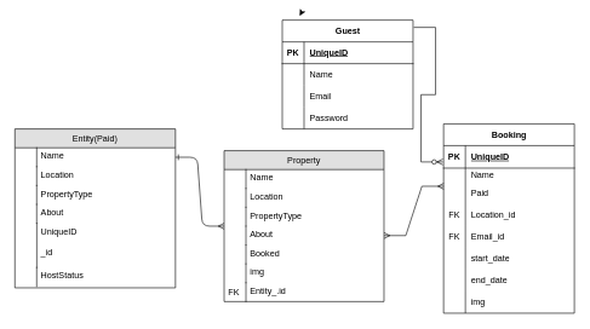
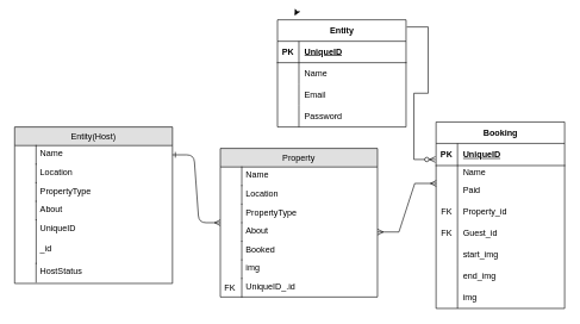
  <mxCell id="0" />
  <mxCell id="1" parent="0" />
- <mxCell id="2" value="Entity(Paid)" style="swimlane;fontStyle=0;childLayout=stackLayout;horizontal=1;startSize=26;fillColor=#e0e0e0;horizontalStack=0;resizeParent=1;resizeLast=0;collapsible=1;marginBottom=0;swimlaneFillColor=#ffffff;align=center;" vertex="1" parent="1"><mxGeometry x="20" y="177" width="221" height="219" as="geometry"><mxRectangle x="-74" y="84" width="200" height="26" as="alternateBounds" /></mxGeometry></mxCell>
+ <mxCell id="2" value="Entity(Host)" style="swimlane;fontStyle=0;childLayout=stackLayout;horizontal=1;startSize=26;fillColor=#e0e0e0;horizontalStack=0;resizeParent=1;resizeLast=0;collapsible=1;marginBottom=0;swimlaneFillColor=#ffffff;align=center;" vertex="1" parent="1"><mxGeometry x="20" y="177" width="221" height="219" as="geometry"><mxRectangle x="-74" y="84" width="200" height="26" as="alternateBounds" /></mxGeometry></mxCell>
  <mxCell id="3" value="Name" style="shape=partialRectangle;top=0;left=0;right=0;bottom=0;align=left;verticalAlign=top;spacingTop=-2;fillColor=none;spacingLeft=34;spacingRight=4;overflow=hidden;rotatable=0;points=[[0,0.5],[1,0.5]];portConstraint=eastwest;dropTarget=0;" vertex="1" parent="2"><mxGeometry y="26" width="221" height="26" as="geometry" /></mxCell>
  <mxCell id="4" value="" style="shape=partialRectangle;top=0;left=0;bottom=0;fillColor=none;align=left;verticalAlign=middle;spacingLeft=4;spacingRight=4;overflow=hidden;rotatable=0;points=[];portConstraint=eastwest;part=1;" vertex="1" connectable="0" parent="3"><mxGeometry width="30" height="26" as="geometry" /></mxCell>
  <mxCell id="5" value="Location" style="shape=partialRectangle;top=0;left=0;right=0;bottom=0;align=left;verticalAlign=top;spacingTop=-2;fillColor=none;spacingLeft=34;spacingRight=4;overflow=hidden;rotatable=0;points=[[0,0.5],[1,0.5]];portConstraint=eastwest;dropTarget=0;" vertex="1" parent="2"><mxGeometry y="52" width="221" height="26" as="geometry" /></mxCell>
  <mxCell id="6" value="" style="shape=partialRectangle;top=0;left=0;bottom=0;fillColor=none;align=left;verticalAlign=middle;spacingLeft=4;spacingRight=4;overflow=hidden;rotatable=0;points=[];portConstraint=eastwest;part=1;" vertex="1" connectable="0" parent="5"><mxGeometry width="30" height="26" as="geometry" /></mxCell>
  <mxCell id="7" value="PropertyType" style="shape=partialRectangle;top=0;left=0;right=0;bottom=0;align=left;verticalAlign=top;spacingTop=-2;fillColor=none;spacingLeft=34;spacingRight=4;overflow=hidden;rotatable=0;points=[[0,0.5],[1,0.5]];portConstraint=eastwest;dropTarget=0;" vertex="1" parent="2"><mxGeometry y="78" width="221" height="26" as="geometry" /></mxCell>
  <mxCell id="8" value="" style="shape=partialRectangle;top=0;left=0;bottom=0;fillColor=none;align=left;verticalAlign=middle;spacingLeft=4;spacingRight=4;overflow=hidden;rotatable=0;points=[];portConstraint=eastwest;part=1;" vertex="1" connectable="0" parent="7"><mxGeometry width="30" height="26" as="geometry" /></mxCell>
  <mxCell id="9" value="About" style="shape=partialRectangle;top=0;left=0;right=0;bottom=0;align=left;verticalAlign=top;spacingTop=-2;fillColor=none;spacingLeft=34;spacingRight=4;overflow=hidden;rotatable=0;points=[[0,0.5],[1,0.5]];portConstraint=eastwest;dropTarget=0;" vertex="1" parent="2"><mxGeometry y="104" width="221" height="26" as="geometry" /></mxCell>
  <mxCell id="10" value="" style="shape=partialRectangle;top=0;left=0;bottom=0;fillColor=none;align=left;verticalAlign=middle;spacingLeft=4;spacingRight=4;overflow=hidden;rotatable=0;points=[];portConstraint=eastwest;part=1;" vertex="1" connectable="0" parent="9"><mxGeometry width="30" height="26" as="geometry" /></mxCell>
  <mxCell id="11" value="UniqueID&#10;&#10;_id " style="shape=partialRectangle;top=0;left=0;right=0;bottom=0;align=left;verticalAlign=top;spacingTop=-2;fillColor=none;spacingLeft=34;spacingRight=4;overflow=hidden;rotatable=0;points=[[0,0.5],[1,0.5]];portConstraint=eastwest;dropTarget=0;" vertex="1" parent="2"><mxGeometry y="130" width="221" height="61" as="geometry" /></mxCell>
  <mxCell id="12" value="" style="shape=partialRectangle;top=0;left=0;bottom=0;fillColor=none;align=left;verticalAlign=middle;spacingLeft=4;spacingRight=4;overflow=hidden;rotatable=0;points=[];portConstraint=eastwest;part=1;" vertex="1" connectable="0" parent="11"><mxGeometry width="30.136" height="61.0" as="geometry" /></mxCell>
  <mxCell id="13" value="HostStatus" style="shape=partialRectangle;top=0;left=0;right=0;bottom=0;align=left;verticalAlign=top;spacingTop=-2;fillColor=none;spacingLeft=34;spacingRight=4;overflow=hidden;rotatable=0;points=[[0,0.5],[1,0.5]];portConstraint=eastwest;dropTarget=0;" vertex="1" parent="2"><mxGeometry y="191" width="221" height="26" as="geometry" /></mxCell>
  <mxCell id="14" value="" style="shape=partialRectangle;top=0;left=0;bottom=0;fillColor=none;align=left;verticalAlign=middle;spacingLeft=4;spacingRight=4;overflow=hidden;rotatable=0;points=[];portConstraint=eastwest;part=1;" vertex="1" connectable="0" parent="13"><mxGeometry width="30" height="26" as="geometry" /></mxCell>
  <mxCell id="15" style="edgeStyle=entityRelationEdgeStyle;html=1;startArrow=ERmany;startFill=0;endArrow=ERone;endFill=0;jettySize=auto;orthogonalLoop=1;rounded=1;" edge="1" parent="1" source="16" target="3"><mxGeometry relative="1" as="geometry" /></mxCell>
  <mxCell id="16" value="Property" style="swimlane;fontStyle=0;childLayout=stackLayout;horizontal=1;startSize=26;fillColor=#e0e0e0;horizontalStack=0;resizeParent=1;resizeLast=0;collapsible=1;marginBottom=0;swimlaneFillColor=#ffffff;align=center;" vertex="1" parent="1"><mxGeometry x="308" y="207" width="220" height="208" as="geometry" /></mxCell>
  <mxCell id="17" value="Name" style="shape=partialRectangle;top=0;left=0;right=0;bottom=0;align=left;verticalAlign=top;spacingTop=-2;fillColor=none;spacingLeft=34;spacingRight=4;overflow=hidden;rotatable=0;points=[[0,0.5],[1,0.5]];portConstraint=eastwest;dropTarget=0;" vertex="1" parent="16"><mxGeometry y="26" width="220" height="26" as="geometry" /></mxCell>
  <mxCell id="18" value="" style="shape=partialRectangle;top=0;left=0;bottom=0;fillColor=none;align=left;verticalAlign=middle;spacingLeft=4;spacingRight=4;overflow=hidden;rotatable=0;points=[];portConstraint=eastwest;part=1;" vertex="1" connectable="0" parent="17"><mxGeometry width="30" height="26" as="geometry" /></mxCell>
  <mxCell id="19" value="Location" style="shape=partialRectangle;top=0;left=0;right=0;bottom=0;align=left;verticalAlign=top;spacingTop=-2;fillColor=none;spacingLeft=34;spacingRight=4;overflow=hidden;rotatable=0;points=[[0,0.5],[1,0.5]];portConstraint=eastwest;dropTarget=0;" vertex="1" parent="16"><mxGeometry y="52" width="220" height="26" as="geometry" /></mxCell>
  <mxCell id="20" value="" style="shape=partialRectangle;top=0;left=0;bottom=0;fillColor=none;align=left;verticalAlign=middle;spacingLeft=4;spacingRight=4;overflow=hidden;rotatable=0;points=[];portConstraint=eastwest;part=1;" vertex="1" connectable="0" parent="19"><mxGeometry width="30" height="26" as="geometry" /></mxCell>
  <mxCell id="21" value="PropertyType" style="shape=partialRectangle;top=0;left=0;right=0;bottom=0;align=left;verticalAlign=top;spacingTop=-2;fillColor=none;spacingLeft=34;spacingRight=4;overflow=hidden;rotatable=0;points=[[0,0.5],[1,0.5]];portConstraint=eastwest;dropTarget=0;" vertex="1" parent="16"><mxGeometry y="78" width="220" height="26" as="geometry" /></mxCell>
  <mxCell id="22" value="" style="shape=partialRectangle;top=0;left=0;bottom=0;fillColor=none;align=left;verticalAlign=middle;spacingLeft=4;spacingRight=4;overflow=hidden;rotatable=0;points=[];portConstraint=eastwest;part=1;" vertex="1" connectable="0" parent="21"><mxGeometry width="30" height="26" as="geometry" /></mxCell>
  <mxCell id="23" value="About" style="shape=partialRectangle;top=0;left=0;right=0;bottom=0;align=left;verticalAlign=top;spacingTop=-2;fillColor=none;spacingLeft=34;spacingRight=4;overflow=hidden;rotatable=0;points=[[0,0.5],[1,0.5]];portConstraint=eastwest;dropTarget=0;" vertex="1" parent="16"><mxGeometry y="104" width="220" height="26" as="geometry" /></mxCell>
  <mxCell id="24" value="" style="shape=partialRectangle;top=0;left=0;bottom=0;fillColor=none;align=left;verticalAlign=middle;spacingLeft=4;spacingRight=4;overflow=hidden;rotatable=0;points=[];portConstraint=eastwest;part=1;" vertex="1" connectable="0" parent="23"><mxGeometry width="30" height="26" as="geometry" /></mxCell>
  <mxCell id="25" value="Booked" style="shape=partialRectangle;top=0;left=0;right=0;bottom=0;align=left;verticalAlign=top;spacingTop=-2;fillColor=none;spacingLeft=34;spacingRight=4;overflow=hidden;rotatable=0;points=[[0,0.5],[1,0.5]];portConstraint=eastwest;dropTarget=0;" vertex="1" parent="16"><mxGeometry y="130" width="220" height="26" as="geometry" /></mxCell>
  <mxCell id="26" value="" style="shape=partialRectangle;top=0;left=0;bottom=0;fillColor=none;align=left;verticalAlign=middle;spacingLeft=4;spacingRight=4;overflow=hidden;rotatable=0;points=[];portConstraint=eastwest;part=1;" vertex="1" connectable="0" parent="25"><mxGeometry width="30" height="26" as="geometry" /></mxCell>
  <mxCell id="27" value="img" style="shape=partialRectangle;top=0;left=0;right=0;bottom=0;align=left;verticalAlign=top;spacingTop=-2;fillColor=none;spacingLeft=34;spacingRight=4;overflow=hidden;rotatable=0;points=[[0,0.5],[1,0.5]];portConstraint=eastwest;dropTarget=0;" vertex="1" parent="16"><mxGeometry y="156" width="220" height="26" as="geometry" /></mxCell>
  <mxCell id="28" value="" style="shape=partialRectangle;top=0;left=0;bottom=0;fillColor=none;align=left;verticalAlign=middle;spacingLeft=4;spacingRight=4;overflow=hidden;rotatable=0;points=[];portConstraint=eastwest;part=1;" vertex="1" connectable="0" parent="27"><mxGeometry width="30" height="26" as="geometry" /></mxCell>
- <mxCell id="29" value="Entity_.id" style="shape=partialRectangle;top=0;left=0;right=0;bottom=0;align=left;verticalAlign=top;spacingTop=-2;fillColor=none;spacingLeft=34;spacingRight=4;overflow=hidden;rotatable=0;points=[[0,0.5],[1,0.5]];portConstraint=eastwest;dropTarget=0;" vertex="1" parent="16"><mxGeometry y="182" width="220" height="26" as="geometry" /></mxCell>
+ <mxCell id="29" value="UniqueID_.id" style="shape=partialRectangle;top=0;left=0;right=0;bottom=0;align=left;verticalAlign=top;spacingTop=-2;fillColor=none;spacingLeft=34;spacingRight=4;overflow=hidden;rotatable=0;points=[[0,0.5],[1,0.5]];portConstraint=eastwest;dropTarget=0;" vertex="1" parent="16"><mxGeometry y="182" width="220" height="26" as="geometry" /></mxCell>
  <mxCell id="30" value="FK" style="shape=partialRectangle;top=0;left=0;bottom=0;fillColor=none;align=left;verticalAlign=middle;spacingLeft=4;spacingRight=4;overflow=hidden;rotatable=0;points=[];portConstraint=eastwest;part=1;" vertex="1" connectable="0" parent="29"><mxGeometry width="30" height="26" as="geometry" /></mxCell>
  <mxCell id="31" value="" style="edgeStyle=none;orthogonalLoop=1;jettySize=auto;html=1;rounded=0;" edge="1" parent="1"><mxGeometry width="80" relative="1" as="geometry"><mxPoint x="412.552" y="20" as="sourcePoint" /><mxPoint x="412" y="21" as="targetPoint" /><Array as="points" /></mxGeometry></mxCell>
- <mxCell id="32" value="Guest" style="shape=table;startSize=30;container=1;collapsible=1;childLayout=tableLayout;fixedRows=1;rowLines=0;fontStyle=1;align=center;resizeLast=1;html=1;" vertex="1" parent="1"><mxGeometry x="388" y="27" width="180" height="150" as="geometry" /></mxCell>
+ <mxCell id="32" value="Entity" style="shape=table;startSize=30;container=1;collapsible=1;childLayout=tableLayout;fixedRows=1;rowLines=0;fontStyle=1;align=center;resizeLast=1;html=1;" vertex="1" parent="1"><mxGeometry x="388" y="27" width="180" height="150" as="geometry" /></mxCell>
  <mxCell id="33" value="" style="shape=tableRow;horizontal=0;startSize=0;swimlaneHead=0;swimlaneBody=0;fillColor=none;collapsible=0;dropTarget=0;points=[[0,0.5],[1,0.5]];portConstraint=eastwest;top=0;left=0;right=0;bottom=1;" vertex="1" parent="32"><mxGeometry y="30" width="180" height="30" as="geometry" /></mxCell>
  <mxCell id="34" value="PK" style="shape=partialRectangle;connectable=0;fillColor=none;top=0;left=0;bottom=0;right=0;fontStyle=1;overflow=hidden;whiteSpace=wrap;html=1;" vertex="1" parent="33"><mxGeometry width="30" height="30" as="geometry"><mxRectangle width="30" height="30" as="alternateBounds" /></mxGeometry></mxCell>
  <mxCell id="35" value="UniqueID" style="shape=partialRectangle;connectable=0;fillColor=none;top=0;left=0;bottom=0;right=0;align=left;spacingLeft=6;fontStyle=5;overflow=hidden;whiteSpace=wrap;html=1;" vertex="1" parent="33"><mxGeometry x="30" width="150" height="30" as="geometry"><mxRectangle width="150" height="30" as="alternateBounds" /></mxGeometry></mxCell>
  <mxCell id="36" value="" style="shape=tableRow;horizontal=0;startSize=0;swimlaneHead=0;swimlaneBody=0;fillColor=none;collapsible=0;dropTarget=0;points=[[0,0.5],[1,0.5]];portConstraint=eastwest;top=0;left=0;right=0;bottom=0;" vertex="1" parent="32"><mxGeometry y="60" width="180" height="30" as="geometry" /></mxCell>
  <mxCell id="37" value="" style="shape=partialRectangle;connectable=0;fillColor=none;top=0;left=0;bottom=0;right=0;editable=1;overflow=hidden;whiteSpace=wrap;html=1;" vertex="1" parent="36"><mxGeometry width="30" height="30" as="geometry"><mxRectangle width="30" height="30" as="alternateBounds" /></mxGeometry></mxCell>
  <mxCell id="38" value="Name" style="shape=partialRectangle;connectable=0;fillColor=none;top=0;left=0;bottom=0;right=0;align=left;spacingLeft=6;overflow=hidden;whiteSpace=wrap;html=1;" vertex="1" parent="36"><mxGeometry x="30" width="150" height="30" as="geometry"><mxRectangle width="150" height="30" as="alternateBounds" /></mxGeometry></mxCell>
  <mxCell id="39" value="" style="shape=tableRow;horizontal=0;startSize=0;swimlaneHead=0;swimlaneBody=0;fillColor=none;collapsible=0;dropTarget=0;points=[[0,0.5],[1,0.5]];portConstraint=eastwest;top=0;left=0;right=0;bottom=0;" vertex="1" parent="32"><mxGeometry y="90" width="180" height="30" as="geometry" /></mxCell>
  <mxCell id="40" value="" style="shape=partialRectangle;connectable=0;fillColor=none;top=0;left=0;bottom=0;right=0;editable=1;overflow=hidden;whiteSpace=wrap;html=1;" vertex="1" parent="39"><mxGeometry width="30" height="30" as="geometry"><mxRectangle width="30" height="30" as="alternateBounds" /></mxGeometry></mxCell>
  <mxCell id="41" value="Email" style="shape=partialRectangle;connectable=0;fillColor=none;top=0;left=0;bottom=0;right=0;align=left;spacingLeft=6;overflow=hidden;whiteSpace=wrap;html=1;" vertex="1" parent="39"><mxGeometry x="30" width="150" height="30" as="geometry"><mxRectangle width="150" height="30" as="alternateBounds" /></mxGeometry></mxCell>
  <mxCell id="42" value="" style="shape=tableRow;horizontal=0;startSize=0;swimlaneHead=0;swimlaneBody=0;fillColor=none;collapsible=0;dropTarget=0;points=[[0,0.5],[1,0.5]];portConstraint=eastwest;top=0;left=0;right=0;bottom=0;" vertex="1" parent="32"><mxGeometry y="120" width="180" height="30" as="geometry" /></mxCell>
  <mxCell id="43" value="" style="shape=partialRectangle;connectable=0;fillColor=none;top=0;left=0;bottom=0;right=0;editable=1;overflow=hidden;whiteSpace=wrap;html=1;" vertex="1" parent="42"><mxGeometry width="30" height="30" as="geometry"><mxRectangle width="30" height="30" as="alternateBounds" /></mxGeometry></mxCell>
  <mxCell id="44" value="Password" style="shape=partialRectangle;connectable=0;fillColor=none;top=0;left=0;bottom=0;right=0;align=left;spacingLeft=6;overflow=hidden;whiteSpace=wrap;html=1;" vertex="1" parent="42"><mxGeometry x="30" width="150" height="30" as="geometry"><mxRectangle width="150" height="30" as="alternateBounds" /></mxGeometry></mxCell>
  <mxCell id="45" value="" style="edgeStyle=entityRelationEdgeStyle;fontSize=12;html=1;endArrow=ERmany;startArrow=ERmany;rounded=0;entryX=0.001;entryY=0.167;entryDx=0;entryDy=0;entryPerimeter=0;" edge="1" parent="1" target="54" source="23"><mxGeometry width="100" height="100" relative="1" as="geometry"><mxPoint x="591" y="358" as="sourcePoint" /><mxPoint x="691" y="258" as="targetPoint" /></mxGeometry></mxCell>
  <mxCell id="46" value="" style="edgeStyle=entityRelationEdgeStyle;fontSize=12;html=1;endArrow=ERzeroToMany;endFill=1;rounded=0;" edge="1" parent="1"><mxGeometry width="100" height="100" relative="1" as="geometry"><mxPoint x="569" y="37" as="sourcePoint" /><mxPoint x="609" y="222.5" as="targetPoint" /></mxGeometry></mxCell>
  <mxCell id="47" value="Booking" style="shape=table;startSize=30;container=1;collapsible=1;childLayout=tableLayout;fixedRows=1;rowLines=0;fontStyle=1;align=center;resizeLast=1;html=1;" vertex="1" parent="1"><mxGeometry x="610" y="170" width="180" height="261" as="geometry" /></mxCell>
  <mxCell id="48" value="" style="shape=tableRow;horizontal=0;startSize=0;swimlaneHead=0;swimlaneBody=0;fillColor=none;collapsible=0;dropTarget=0;points=[[0,0.5],[1,0.5]];portConstraint=eastwest;top=0;left=0;right=0;bottom=1;" vertex="1" parent="47"><mxGeometry y="30" width="180" height="31" as="geometry" /></mxCell>
  <mxCell id="49" value="PK" style="shape=partialRectangle;connectable=0;fillColor=none;top=0;left=0;bottom=0;right=0;fontStyle=1;overflow=hidden;whiteSpace=wrap;html=1;" vertex="1" parent="48"><mxGeometry width="30" height="31" as="geometry"><mxRectangle width="30" height="31" as="alternateBounds" /></mxGeometry></mxCell>
  <mxCell id="50" value="UniqueID" style="shape=partialRectangle;connectable=0;fillColor=none;top=0;left=0;bottom=0;right=0;align=left;spacingLeft=6;fontStyle=5;overflow=hidden;whiteSpace=wrap;html=1;" vertex="1" parent="48"><mxGeometry x="30" width="150" height="31" as="geometry"><mxRectangle width="150" height="31" as="alternateBounds" /></mxGeometry></mxCell>
  <mxCell id="51" value="" style="shape=tableRow;horizontal=0;startSize=0;swimlaneHead=0;swimlaneBody=0;fillColor=none;collapsible=0;dropTarget=0;points=[[0,0.5],[1,0.5]];portConstraint=eastwest;top=0;left=0;right=0;bottom=0;" vertex="1" parent="47"><mxGeometry y="61" width="180" height="20" as="geometry" /></mxCell>
  <mxCell id="52" value="" style="shape=partialRectangle;connectable=0;fillColor=none;top=0;left=0;bottom=0;right=0;editable=1;overflow=hidden;whiteSpace=wrap;html=1;" vertex="1" parent="51"><mxGeometry width="30" height="20" as="geometry"><mxRectangle width="30" height="20" as="alternateBounds" /></mxGeometry></mxCell>
  <mxCell id="53" value="Name" style="shape=partialRectangle;connectable=0;fillColor=none;top=0;left=0;bottom=0;right=0;align=left;spacingLeft=6;overflow=hidden;whiteSpace=wrap;html=1;" vertex="1" parent="51"><mxGeometry x="30" width="150" height="20" as="geometry"><mxRectangle width="150" height="20" as="alternateBounds" /></mxGeometry></mxCell>
  <mxCell id="54" value="" style="shape=tableRow;horizontal=0;startSize=0;swimlaneHead=0;swimlaneBody=0;fillColor=none;collapsible=0;dropTarget=0;points=[[0,0.5],[1,0.5]];portConstraint=eastwest;top=0;left=0;right=0;bottom=0;" vertex="1" parent="47"><mxGeometry y="81" width="180" height="30" as="geometry" /></mxCell>
  <mxCell id="55" value="" style="shape=partialRectangle;connectable=0;fillColor=none;top=0;left=0;bottom=0;right=0;editable=1;overflow=hidden;whiteSpace=wrap;html=1;" vertex="1" parent="54"><mxGeometry width="30" height="30" as="geometry"><mxRectangle width="30" height="30" as="alternateBounds" /></mxGeometry></mxCell>
  <mxCell id="56" value="Paid" style="shape=partialRectangle;connectable=0;fillColor=none;top=0;left=0;bottom=0;right=0;align=left;spacingLeft=6;overflow=hidden;whiteSpace=wrap;html=1;" vertex="1" parent="54"><mxGeometry x="30" width="150" height="30" as="geometry"><mxRectangle width="150" height="30" as="alternateBounds" /></mxGeometry></mxCell>
  <mxCell id="57" value="" style="shape=tableRow;horizontal=0;startSize=0;swimlaneHead=0;swimlaneBody=0;fillColor=none;collapsible=0;dropTarget=0;points=[[0,0.5],[1,0.5]];portConstraint=eastwest;top=0;left=0;right=0;bottom=0;" vertex="1" parent="47"><mxGeometry y="111" width="180" height="30" as="geometry" /></mxCell>
  <mxCell id="58" value="FK" style="shape=partialRectangle;connectable=0;fillColor=none;top=0;left=0;bottom=0;right=0;editable=1;overflow=hidden;whiteSpace=wrap;html=1;" vertex="1" parent="57"><mxGeometry width="30" height="30" as="geometry"><mxRectangle width="30" height="30" as="alternateBounds" /></mxGeometry></mxCell>
- <mxCell id="59" value="Location_id" style="shape=partialRectangle;connectable=0;fillColor=none;top=0;left=0;bottom=0;right=0;align=left;spacingLeft=6;overflow=hidden;whiteSpace=wrap;html=1;" vertex="1" parent="57"><mxGeometry x="30" width="150" height="30" as="geometry"><mxRectangle width="150" height="30" as="alternateBounds" /></mxGeometry></mxCell>
+ <mxCell id="59" value="Property_id" style="shape=partialRectangle;connectable=0;fillColor=none;top=0;left=0;bottom=0;right=0;align=left;spacingLeft=6;overflow=hidden;whiteSpace=wrap;html=1;" vertex="1" parent="57"><mxGeometry x="30" width="150" height="30" as="geometry"><mxRectangle width="150" height="30" as="alternateBounds" /></mxGeometry></mxCell>
  <mxCell id="60" value="" style="shape=tableRow;horizontal=0;startSize=0;swimlaneHead=0;swimlaneBody=0;fillColor=none;collapsible=0;dropTarget=0;points=[[0,0.5],[1,0.5]];portConstraint=eastwest;top=0;left=0;right=0;bottom=0;" vertex="1" parent="47"><mxGeometry y="141" width="180" height="30" as="geometry" /></mxCell>
  <mxCell id="61" value="FK" style="shape=partialRectangle;connectable=0;fillColor=none;top=0;left=0;bottom=0;right=0;editable=1;overflow=hidden;whiteSpace=wrap;html=1;" vertex="1" parent="60"><mxGeometry width="30" height="30" as="geometry"><mxRectangle width="30" height="30" as="alternateBounds" /></mxGeometry></mxCell>
- <mxCell id="62" value="Email_id" style="shape=partialRectangle;connectable=0;fillColor=none;top=0;left=0;bottom=0;right=0;align=left;spacingLeft=6;overflow=hidden;whiteSpace=wrap;html=1;" vertex="1" parent="60"><mxGeometry x="30" width="150" height="30" as="geometry"><mxRectangle width="150" height="30" as="alternateBounds" /></mxGeometry></mxCell>
+ <mxCell id="62" value="Guest_id" style="shape=partialRectangle;connectable=0;fillColor=none;top=0;left=0;bottom=0;right=0;align=left;spacingLeft=6;overflow=hidden;whiteSpace=wrap;html=1;" vertex="1" parent="60"><mxGeometry x="30" width="150" height="30" as="geometry"><mxRectangle width="150" height="30" as="alternateBounds" /></mxGeometry></mxCell>
  <mxCell id="63" value="" style="shape=tableRow;horizontal=0;startSize=0;swimlaneHead=0;swimlaneBody=0;fillColor=none;collapsible=0;dropTarget=0;points=[[0,0.5],[1,0.5]];portConstraint=eastwest;top=0;left=0;right=0;bottom=0;" vertex="1" parent="47"><mxGeometry y="171" width="180" height="30" as="geometry" /></mxCell>
  <mxCell id="64" value="" style="shape=partialRectangle;connectable=0;fillColor=none;top=0;left=0;bottom=0;right=0;editable=1;overflow=hidden;whiteSpace=wrap;html=1;" vertex="1" parent="63"><mxGeometry width="30" height="30" as="geometry"><mxRectangle width="30" height="30" as="alternateBounds" /></mxGeometry></mxCell>
- <mxCell id="65" value="start_date" style="shape=partialRectangle;connectable=0;fillColor=none;top=0;left=0;bottom=0;right=0;align=left;spacingLeft=6;overflow=hidden;whiteSpace=wrap;html=1;" vertex="1" parent="63"><mxGeometry x="30" width="150" height="30" as="geometry"><mxRectangle width="150" height="30" as="alternateBounds" /></mxGeometry></mxCell>
+ <mxCell id="65" value="start_img" style="shape=partialRectangle;connectable=0;fillColor=none;top=0;left=0;bottom=0;right=0;align=left;spacingLeft=6;overflow=hidden;whiteSpace=wrap;html=1;" vertex="1" parent="63"><mxGeometry x="30" width="150" height="30" as="geometry"><mxRectangle width="150" height="30" as="alternateBounds" /></mxGeometry></mxCell>
  <mxCell id="66" value="" style="shape=tableRow;horizontal=0;startSize=0;swimlaneHead=0;swimlaneBody=0;fillColor=none;collapsible=0;dropTarget=0;points=[[0,0.5],[1,0.5]];portConstraint=eastwest;top=0;left=0;right=0;bottom=0;" vertex="1" parent="47"><mxGeometry y="201" width="180" height="30" as="geometry" /></mxCell>
  <mxCell id="67" value="" style="shape=partialRectangle;connectable=0;fillColor=none;top=0;left=0;bottom=0;right=0;editable=1;overflow=hidden;whiteSpace=wrap;html=1;" vertex="1" parent="66"><mxGeometry width="30" height="30" as="geometry"><mxRectangle width="30" height="30" as="alternateBounds" /></mxGeometry></mxCell>
- <mxCell id="68" value="end_date" style="shape=partialRectangle;connectable=0;fillColor=none;top=0;left=0;bottom=0;right=0;align=left;spacingLeft=6;overflow=hidden;whiteSpace=wrap;html=1;" vertex="1" parent="66"><mxGeometry x="30" width="150" height="30" as="geometry"><mxRectangle width="150" height="30" as="alternateBounds" /></mxGeometry></mxCell>
+ <mxCell id="68" value="end_img" style="shape=partialRectangle;connectable=0;fillColor=none;top=0;left=0;bottom=0;right=0;align=left;spacingLeft=6;overflow=hidden;whiteSpace=wrap;html=1;" vertex="1" parent="66"><mxGeometry x="30" width="150" height="30" as="geometry"><mxRectangle width="150" height="30" as="alternateBounds" /></mxGeometry></mxCell>
  <mxCell id="69" value="" style="shape=tableRow;horizontal=0;startSize=0;swimlaneHead=0;swimlaneBody=0;fillColor=none;collapsible=0;dropTarget=0;points=[[0,0.5],[1,0.5]];portConstraint=eastwest;top=0;left=0;right=0;bottom=0;" vertex="1" parent="47"><mxGeometry y="231" width="180" height="30" as="geometry" /></mxCell>
  <mxCell id="70" value="" style="shape=partialRectangle;connectable=0;fillColor=none;top=0;left=0;bottom=0;right=0;editable=1;overflow=hidden;whiteSpace=wrap;html=1;" vertex="1" parent="69"><mxGeometry width="30" height="30" as="geometry"><mxRectangle width="30" height="30" as="alternateBounds" /></mxGeometry></mxCell>
  <mxCell id="71" value="img" style="shape=partialRectangle;connectable=0;fillColor=none;top=0;left=0;bottom=0;right=0;align=left;spacingLeft=6;overflow=hidden;whiteSpace=wrap;html=1;" vertex="1" parent="69"><mxGeometry x="30" width="150" height="30" as="geometry"><mxRectangle width="150" height="30" as="alternateBounds" /></mxGeometry></mxCell>
